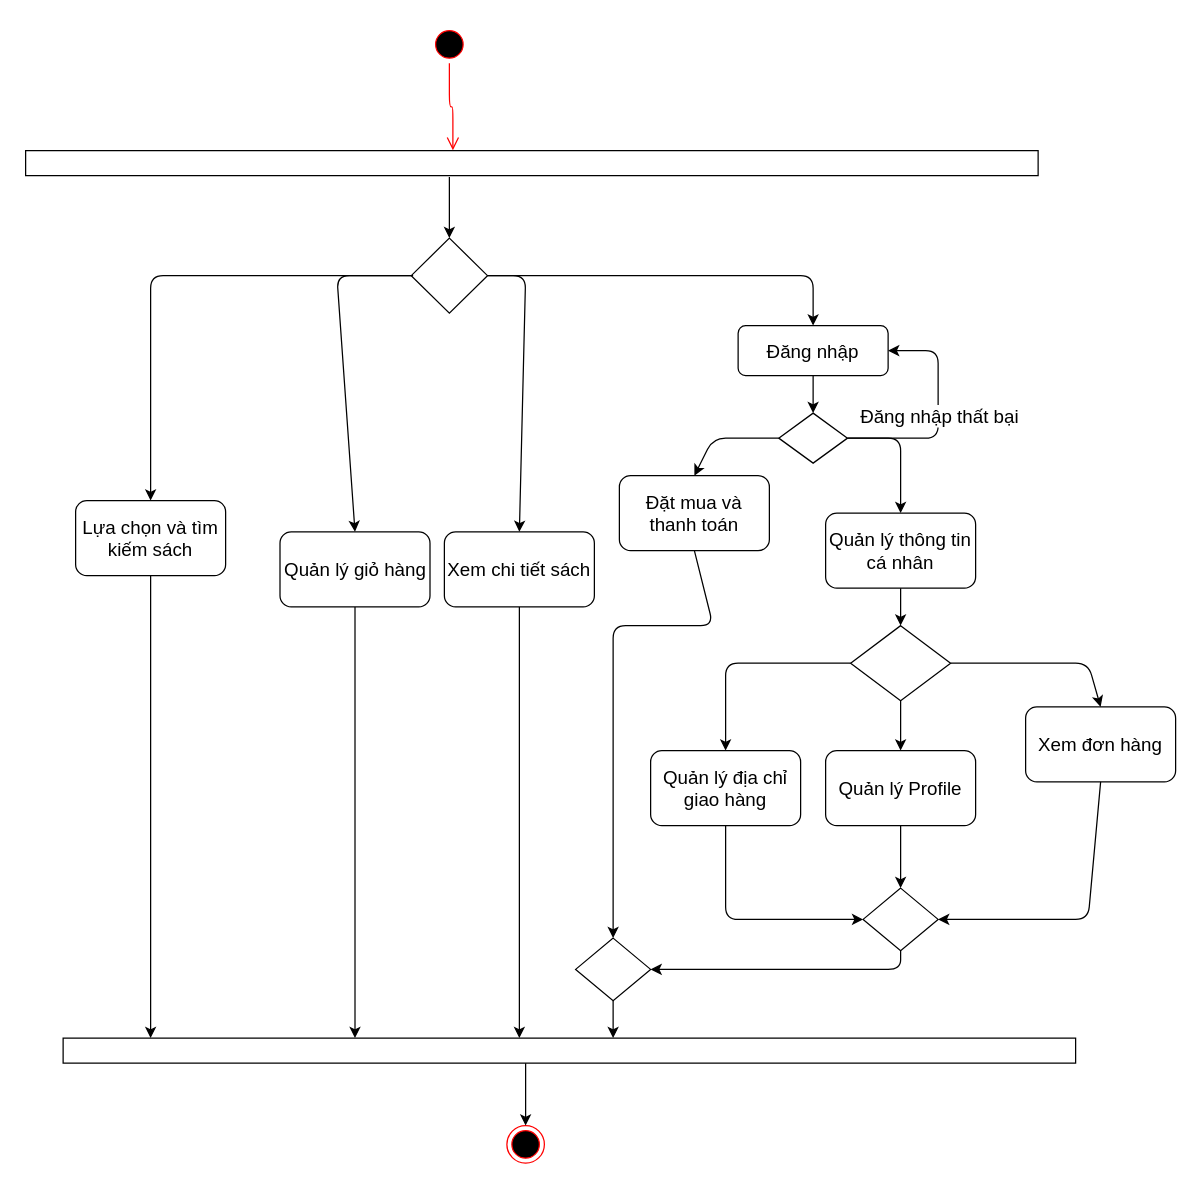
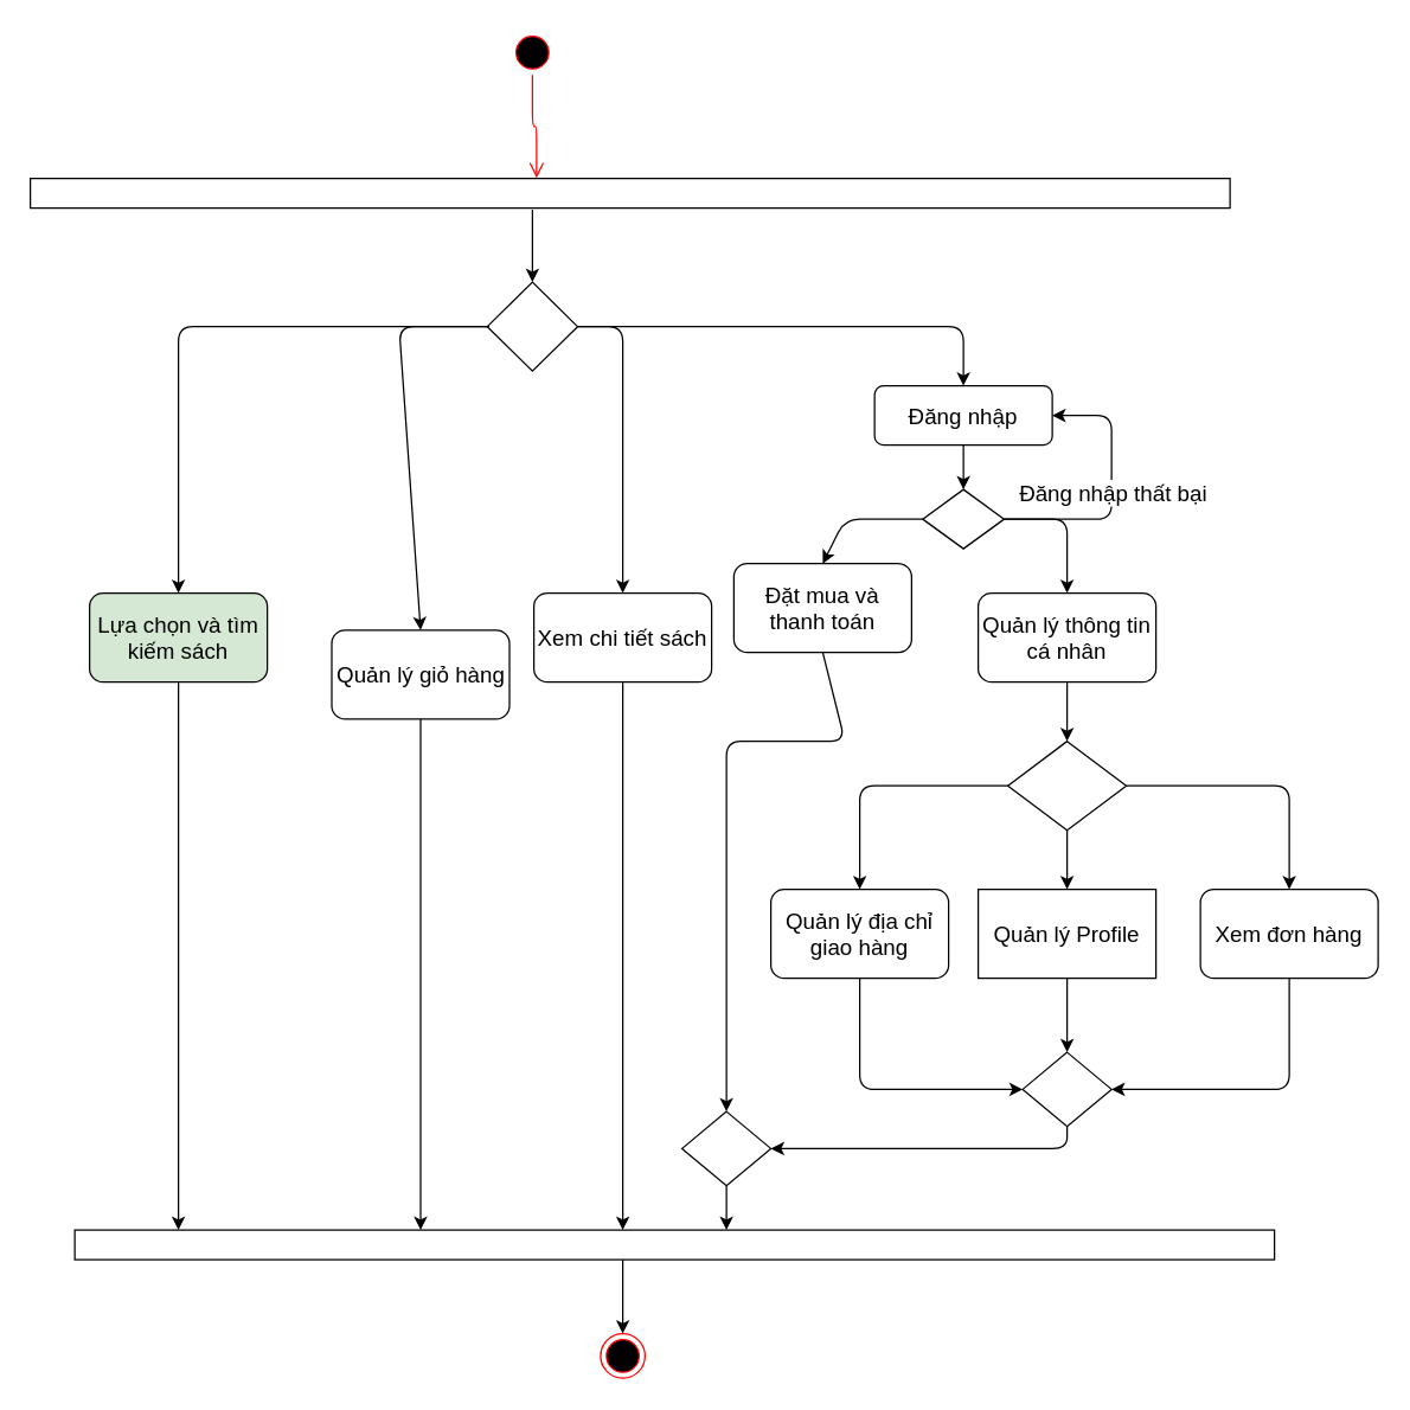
  <mxCell id="0" />
  <mxCell id="1" parent="0" />
  <mxCell id="2" value="" style="html=1;points=[];perimeter=orthogonalPerimeter;fontSize=15;" vertex="1" parent="1"><mxGeometry x="20" y="120" width="810" height="20" as="geometry" /></mxCell>
  <mxCell id="3" value="" style="ellipse;html=1;shape=startState;fillColor=#000000;strokeColor=#ff0000;fontSize=15;" vertex="1" parent="1"><mxGeometry x="344" y="20" width="30" height="30" as="geometry" /></mxCell>
  <mxCell id="4" value="" style="edgeStyle=orthogonalEdgeStyle;html=1;verticalAlign=bottom;endArrow=open;endSize=8;strokeColor=#ff0000;entryX=0.422;entryY=-0.018;entryDx=0;entryDy=0;entryPerimeter=0;fontSize=15;" edge="1" source="3" parent="1" target="2"><mxGeometry relative="1" as="geometry"><mxPoint x="359" y="110" as="targetPoint" /></mxGeometry></mxCell>
  <mxCell id="5" value="" style="rhombus;whiteSpace=wrap;html=1;fontSize=15;" vertex="1" parent="1"><mxGeometry x="328.5" y="190" width="61" height="60" as="geometry" /></mxCell>
  <mxCell id="6" value="" style="endArrow=classic;html=1;entryX=0.5;entryY=0;entryDx=0;entryDy=0;fontSize=15;" edge="1" parent="1" target="5"><mxGeometry width="50" height="50" relative="1" as="geometry"><mxPoint x="359" y="141" as="sourcePoint" /><mxPoint x="220" y="220" as="targetPoint" /></mxGeometry></mxCell>
- <mxCell id="7" value="Lựa chọn và tìm kiếm sách" style="rounded=1;whiteSpace=wrap;html=1;fontSize=15;" vertex="1" parent="1"><mxGeometry x="60" y="400" width="120" height="60" as="geometry" /></mxCell>
+ <mxCell id="7" value="Lựa chọn và tìm kiếm sách" style="rounded=1;whiteSpace=wrap;html=1;fontSize=15;fillColor=#d5e8d4;" vertex="1" parent="1"><mxGeometry x="60" y="400" width="120" height="60" as="geometry" /></mxCell>
  <mxCell id="8" value="Quản lý giỏ hàng" style="rounded=1;whiteSpace=wrap;html=1;fontSize=15;" vertex="1" parent="1"><mxGeometry x="223.5" y="425" width="120" height="60" as="geometry" /></mxCell>
- <mxCell id="9" value="Xem chi tiết sách" style="rounded=1;whiteSpace=wrap;html=1;fontSize=15;" vertex="1" parent="1"><mxGeometry x="355" y="425" width="120" height="60" as="geometry" /></mxCell>
+ <mxCell id="9" value="Xem chi tiết sách" style="rounded=1;whiteSpace=wrap;html=1;fontSize=15;" vertex="1" parent="1"><mxGeometry x="360" y="400" width="120" height="60" as="geometry" /></mxCell>
  <mxCell id="10" value="Đặt mua và thanh toán" style="rounded=1;whiteSpace=wrap;html=1;fontSize=15;" vertex="1" parent="1"><mxGeometry x="495" y="380" width="120" height="60" as="geometry" /></mxCell>
- <mxCell id="11" value="Quản lý thông tin cá nhân" style="rounded=1;whiteSpace=wrap;html=1;fontSize=15;" vertex="1" parent="1"><mxGeometry x="660" y="410" width="120" height="60" as="geometry" /></mxCell>
+ <mxCell id="11" value="Quản lý thông tin cá nhân" style="rounded=1;whiteSpace=wrap;html=1;fontSize=15;" vertex="1" parent="1"><mxGeometry x="660" y="400" width="120" height="60" as="geometry" /></mxCell>
  <mxCell id="12" value="" style="rhombus;whiteSpace=wrap;html=1;fontSize=15;" vertex="1" parent="1"><mxGeometry x="680" y="500" width="80" height="60" as="geometry" /></mxCell>
  <mxCell id="13" value="Quản lý địa chỉ giao hàng" style="rounded=1;whiteSpace=wrap;html=1;fontSize=15;" vertex="1" parent="1"><mxGeometry x="520" y="600" width="120" height="60" as="geometry" /></mxCell>
- <mxCell id="14" value="Quản lý Profile" style="rounded=1;whiteSpace=wrap;html=1;fontSize=15;" vertex="1" parent="1"><mxGeometry x="660" y="600" width="120" height="60" as="geometry" /></mxCell>
- <mxCell id="15" value="Xem đơn hàng" style="rounded=1;whiteSpace=wrap;html=1;fontSize=15;" vertex="1" parent="1"><mxGeometry x="820" y="565" width="120" height="60" as="geometry" /></mxCell>
+ <mxCell id="14" value="Quản lý Profile" style="whiteSpace=wrap;html=1;fontSize=15;rounded=0;" vertex="1" parent="1"><mxGeometry x="660" y="600" width="120" height="60" as="geometry" /></mxCell>
+ <mxCell id="15" value="Xem đơn hàng" style="rounded=1;whiteSpace=wrap;html=1;fontSize=15;" vertex="1" parent="1"><mxGeometry x="810" y="600" width="120" height="60" as="geometry" /></mxCell>
  <mxCell id="16" value="" style="endArrow=classic;html=1;exitX=0.5;exitY=1;exitDx=0;exitDy=0;entryX=0.5;entryY=0;entryDx=0;entryDy=0;fontSize=15;" edge="1" parent="1" source="11" target="12"><mxGeometry width="50" height="50" relative="1" as="geometry"><mxPoint x="550" y="540" as="sourcePoint" /><mxPoint x="600" y="490" as="targetPoint" /></mxGeometry></mxCell>
  <mxCell id="17" value="" style="endArrow=classic;html=1;exitX=0;exitY=0.5;exitDx=0;exitDy=0;entryX=0.5;entryY=0;entryDx=0;entryDy=0;fontSize=15;" edge="1" parent="1" source="12" target="13"><mxGeometry width="50" height="50" relative="1" as="geometry"><mxPoint x="510" y="570" as="sourcePoint" /><mxPoint x="560" y="520" as="targetPoint" /><Array as="points"><mxPoint x="580" y="530" /></Array></mxGeometry></mxCell>
  <mxCell id="18" value="" style="endArrow=classic;html=1;exitX=0.5;exitY=1;exitDx=0;exitDy=0;entryX=0.5;entryY=0;entryDx=0;entryDy=0;fontSize=15;" edge="1" parent="1" source="12" target="14"><mxGeometry width="50" height="50" relative="1" as="geometry"><mxPoint x="780" y="590" as="sourcePoint" /><mxPoint x="830" y="540" as="targetPoint" /></mxGeometry></mxCell>
  <mxCell id="19" value="" style="endArrow=classic;html=1;exitX=1;exitY=0.5;exitDx=0;exitDy=0;entryX=0.5;entryY=0;entryDx=0;entryDy=0;fontSize=15;" edge="1" parent="1" source="12" target="15"><mxGeometry width="50" height="50" relative="1" as="geometry"><mxPoint x="840" y="530" as="sourcePoint" /><mxPoint x="890" y="480" as="targetPoint" /><Array as="points"><mxPoint x="870" y="530" /></Array></mxGeometry></mxCell>
  <mxCell id="20" value="" style="endArrow=classic;html=1;exitX=0;exitY=0.5;exitDx=0;exitDy=0;entryX=0.5;entryY=0;entryDx=0;entryDy=0;fontSize=15;" edge="1" parent="1" source="5" target="7"><mxGeometry width="50" height="50" relative="1" as="geometry"><mxPoint x="220" y="300" as="sourcePoint" /><mxPoint x="270" y="250" as="targetPoint" /><Array as="points"><mxPoint x="120" y="220" /></Array></mxGeometry></mxCell>
  <mxCell id="21" value="" style="endArrow=classic;html=1;entryX=0.5;entryY=0;entryDx=0;entryDy=0;fontSize=15;" edge="1" parent="1" target="8"><mxGeometry width="50" height="50" relative="1" as="geometry"><mxPoint x="330" y="220" as="sourcePoint" /><mxPoint x="340" y="250" as="targetPoint" /><Array as="points"><mxPoint x="269" y="220" /></Array></mxGeometry></mxCell>
  <mxCell id="22" value="" style="endArrow=classic;html=1;exitX=1;exitY=0.5;exitDx=0;exitDy=0;entryX=0.5;entryY=0;entryDx=0;entryDy=0;fontSize=15;" edge="1" parent="1" source="5" target="9"><mxGeometry width="50" height="50" relative="1" as="geometry"><mxPoint x="480" y="250" as="sourcePoint" /><mxPoint x="530" y="200" as="targetPoint" /><Array as="points"><mxPoint x="420" y="220" /></Array></mxGeometry></mxCell>
  <mxCell id="23" value="" style="endArrow=classic;html=1;exitX=1;exitY=0.5;exitDx=0;exitDy=0;entryX=0.5;entryY=0;entryDx=0;entryDy=0;fontSize=15;" edge="1" parent="1" source="5"><mxGeometry width="50" height="50" relative="1" as="geometry"><mxPoint x="480" y="260" as="sourcePoint" /><mxPoint x="650" y="260" as="targetPoint" /><Array as="points"><mxPoint x="650" y="220" /></Array></mxGeometry></mxCell>
  <mxCell id="24" value="Đăng nhập" style="rounded=1;whiteSpace=wrap;html=1;fontSize=15;" vertex="1" parent="1"><mxGeometry x="590" y="260" width="120" height="40" as="geometry" /></mxCell>
  <mxCell id="25" value="" style="rhombus;whiteSpace=wrap;html=1;fontSize=15;" vertex="1" parent="1"><mxGeometry x="622.5" y="330" width="55" height="40" as="geometry" /></mxCell>
  <mxCell id="26" value="" style="endArrow=classic;html=1;exitX=0.5;exitY=1;exitDx=0;exitDy=0;entryX=0.5;entryY=0;entryDx=0;entryDy=0;fontSize=15;" edge="1" parent="1" source="24" target="25"><mxGeometry width="50" height="50" relative="1" as="geometry"><mxPoint x="490" y="360" as="sourcePoint" /><mxPoint x="540" y="310" as="targetPoint" /></mxGeometry></mxCell>
  <mxCell id="27" value="" style="endArrow=classic;html=1;exitX=1;exitY=0.5;exitDx=0;exitDy=0;entryX=1;entryY=0.5;entryDx=0;entryDy=0;fontSize=15;" edge="1" parent="1" source="25" target="24"><mxGeometry width="50" height="50" relative="1" as="geometry"><mxPoint x="410" y="420" as="sourcePoint" /><mxPoint x="460" y="370" as="targetPoint" /><Array as="points"><mxPoint x="750" y="350" /><mxPoint x="750" y="280" /></Array></mxGeometry></mxCell>
  <mxCell id="28" value="Đăng nhập thất bại" style="edgeLabel;html=1;align=center;verticalAlign=middle;resizable=0;points=[];fontSize=15;" vertex="1" connectable="0" parent="27"><mxGeometry x="-0.205" y="19" relative="1" as="geometry"><mxPoint x="19" y="-18" as="offset" /></mxGeometry></mxCell>
  <mxCell id="29" value="" style="endArrow=classic;html=1;exitX=0;exitY=0.5;exitDx=0;exitDy=0;entryX=0.5;entryY=0;entryDx=0;entryDy=0;fontSize=15;" edge="1" parent="1" source="25" target="10"><mxGeometry width="50" height="50" relative="1" as="geometry"><mxPoint x="430" y="580" as="sourcePoint" /><mxPoint x="480" y="530" as="targetPoint" /><Array as="points"><mxPoint x="570" y="350" /></Array></mxGeometry></mxCell>
  <mxCell id="30" value="" style="endArrow=classic;html=1;exitX=1;exitY=0.5;exitDx=0;exitDy=0;entryX=0.5;entryY=0;entryDx=0;entryDy=0;fontSize=15;" edge="1" parent="1" source="25" target="11"><mxGeometry width="50" height="50" relative="1" as="geometry"><mxPoint x="510" y="340" as="sourcePoint" /><mxPoint x="560" y="290" as="targetPoint" /><Array as="points"><mxPoint x="720" y="350" /></Array></mxGeometry></mxCell>
  <mxCell id="31" value="" style="shape=rhombus;html=1;dashed=0;whitespace=wrap;perimeter=rhombusPerimeter;fontSize=15;" vertex="1" parent="1"><mxGeometry x="690" y="710" width="60" height="50" as="geometry" /></mxCell>
  <mxCell id="32" value="" style="endArrow=classic;html=1;exitX=0.5;exitY=1;exitDx=0;exitDy=0;entryX=0;entryY=0.5;entryDx=0;entryDy=0;fontSize=15;" edge="1" parent="1" source="13" target="31"><mxGeometry width="50" height="50" relative="1" as="geometry"><mxPoint x="550" y="760" as="sourcePoint" /><mxPoint x="600" y="710" as="targetPoint" /><Array as="points"><mxPoint x="580" y="735" /></Array></mxGeometry></mxCell>
  <mxCell id="33" value="" style="endArrow=classic;html=1;entryX=0.5;entryY=0;entryDx=0;entryDy=0;exitX=0.5;exitY=1;exitDx=0;exitDy=0;fontSize=15;" edge="1" parent="1" source="14" target="31"><mxGeometry width="50" height="50" relative="1" as="geometry"><mxPoint x="650" y="690" as="sourcePoint" /><mxPoint x="720" y="660" as="targetPoint" /></mxGeometry></mxCell>
  <mxCell id="34" value="" style="endArrow=classic;html=1;exitX=0.5;exitY=1;exitDx=0;exitDy=0;entryX=1;entryY=0.5;entryDx=0;entryDy=0;fontSize=15;" edge="1" parent="1" source="15" target="31"><mxGeometry width="50" height="50" relative="1" as="geometry"><mxPoint x="450" y="790" as="sourcePoint" /><mxPoint x="500" y="740" as="targetPoint" /><Array as="points"><mxPoint x="870" y="735" /></Array></mxGeometry></mxCell>
  <mxCell id="35" value="" style="html=1;points=[];perimeter=orthogonalPerimeter;" vertex="1" parent="1"><mxGeometry x="50" y="830" width="810" height="20" as="geometry" /></mxCell>
  <mxCell id="36" value="" style="endArrow=classic;html=1;exitX=0.5;exitY=1;exitDx=0;exitDy=0;" edge="1" parent="1" source="7" target="35"><mxGeometry width="50" height="50" relative="1" as="geometry"><mxPoint x="110" y="540" as="sourcePoint" /><mxPoint x="160" y="490" as="targetPoint" /></mxGeometry></mxCell>
  <mxCell id="37" value="" style="endArrow=classic;html=1;exitX=0.5;exitY=1;exitDx=0;exitDy=0;" edge="1" parent="1" source="8" target="35"><mxGeometry width="50" height="50" relative="1" as="geometry"><mxPoint x="270" y="540" as="sourcePoint" /><mxPoint x="320" y="490" as="targetPoint" /></mxGeometry></mxCell>
  <mxCell id="38" value="" style="endArrow=classic;html=1;exitX=0.5;exitY=1;exitDx=0;exitDy=0;" edge="1" parent="1" source="9" target="35"><mxGeometry width="50" height="50" relative="1" as="geometry"><mxPoint x="400" y="570" as="sourcePoint" /><mxPoint x="450" y="520" as="targetPoint" /></mxGeometry></mxCell>
  <mxCell id="39" value="" style="endArrow=classic;html=1;exitX=0.5;exitY=1;exitDx=0;exitDy=0;entryX=1;entryY=0.5;entryDx=0;entryDy=0;fontSize=15;" edge="1" parent="1" source="31" target="40"><mxGeometry width="50" height="50" relative="1" as="geometry"><mxPoint x="520" y="830" as="sourcePoint" /><mxPoint x="520" y="760" as="targetPoint" /><Array as="points"><mxPoint x="720" y="775" /></Array></mxGeometry></mxCell>
  <mxCell id="40" value="" style="shape=rhombus;html=1;dashed=0;whitespace=wrap;perimeter=rhombusPerimeter;fontSize=15;" vertex="1" parent="1"><mxGeometry x="460" y="750" width="60" height="50" as="geometry" /></mxCell>
  <mxCell id="41" value="" style="endArrow=classic;html=1;exitX=0.5;exitY=1;exitDx=0;exitDy=0;entryX=0.5;entryY=0;entryDx=0;entryDy=0;fontSize=15;" edge="1" parent="1" source="10" target="40"><mxGeometry width="50" height="50" relative="1" as="geometry"><mxPoint x="460" y="580" as="sourcePoint" /><mxPoint x="510" y="530" as="targetPoint" /><Array as="points"><mxPoint x="570" y="500" /><mxPoint x="490" y="500" /></Array></mxGeometry></mxCell>
  <mxCell id="42" value="" style="endArrow=classic;html=1;exitX=0.5;exitY=1;exitDx=0;exitDy=0;" edge="1" parent="1" source="40" target="35"><mxGeometry width="50" height="50" relative="1" as="geometry"><mxPoint x="330" y="740" as="sourcePoint" /><mxPoint x="380" y="690" as="targetPoint" /></mxGeometry></mxCell>
  <mxCell id="43" value="" style="ellipse;html=1;shape=endState;fillColor=#000000;strokeColor=#ff0000;" vertex="1" parent="1"><mxGeometry x="405" y="900" width="30" height="30" as="geometry" /></mxCell>
  <mxCell id="44" value="" style="endArrow=classic;html=1;entryX=0.5;entryY=0;entryDx=0;entryDy=0;" edge="1" parent="1" source="35" target="43"><mxGeometry width="50" height="50" relative="1" as="geometry"><mxPoint x="390" y="920" as="sourcePoint" /><mxPoint x="440" y="870" as="targetPoint" /></mxGeometry></mxCell>
